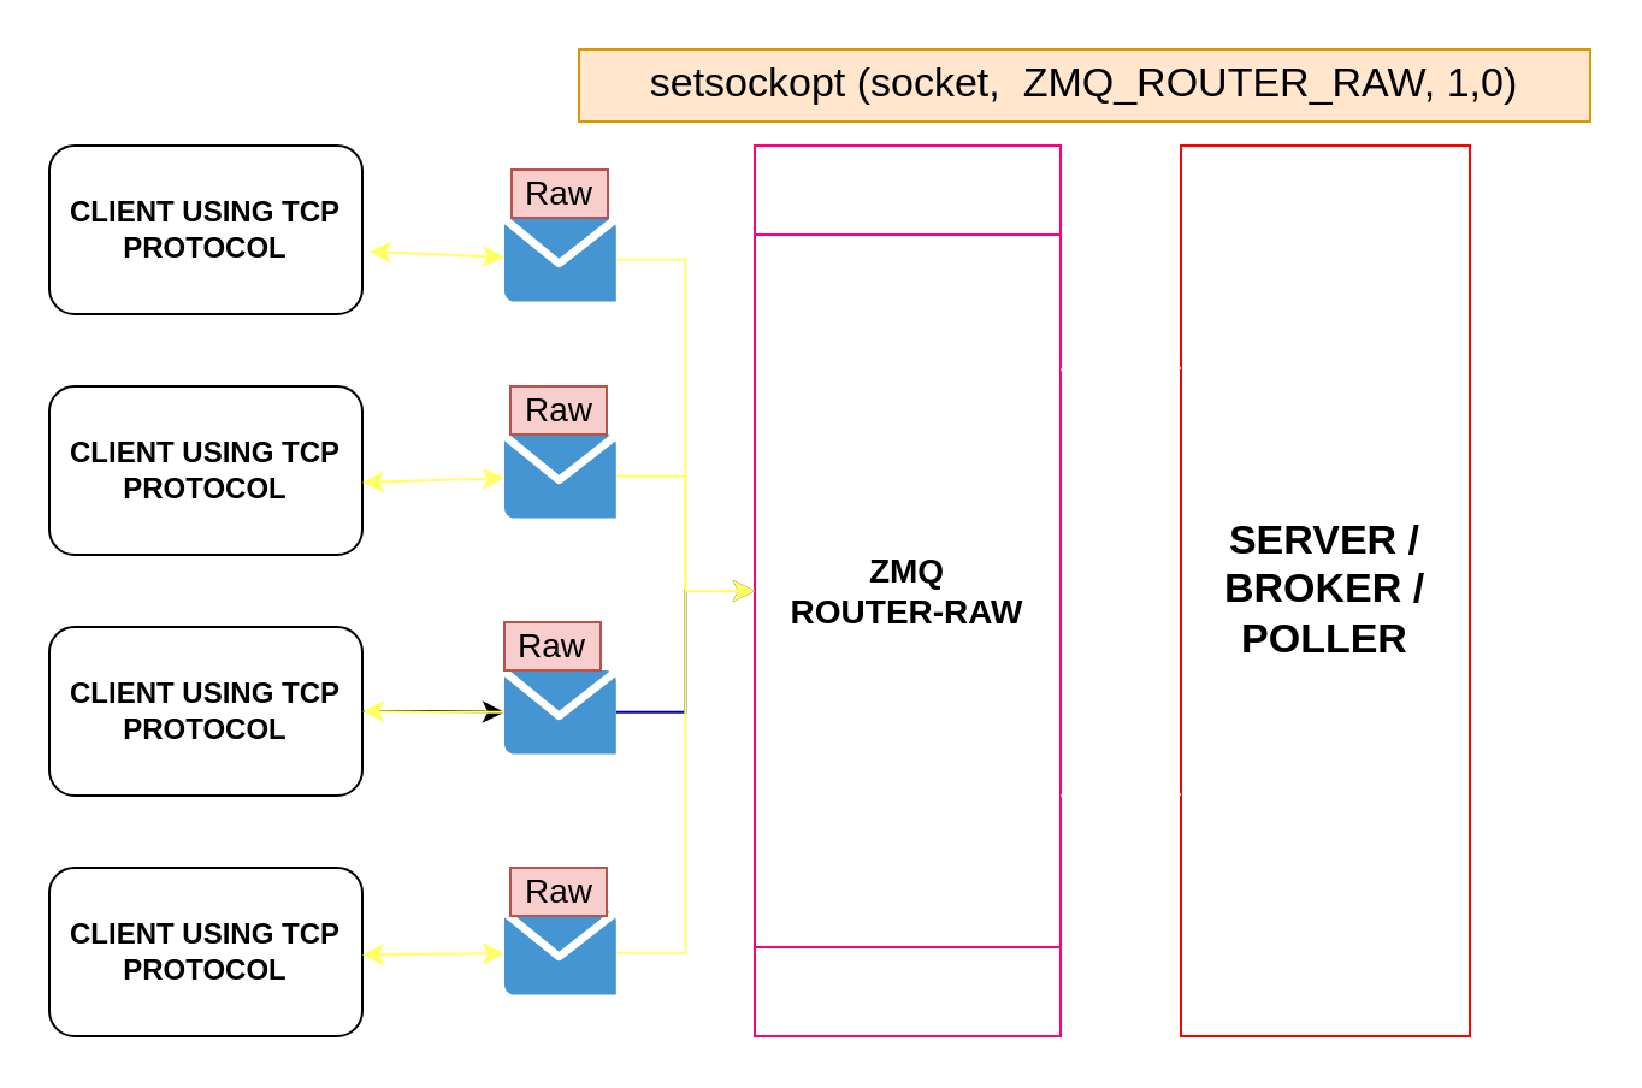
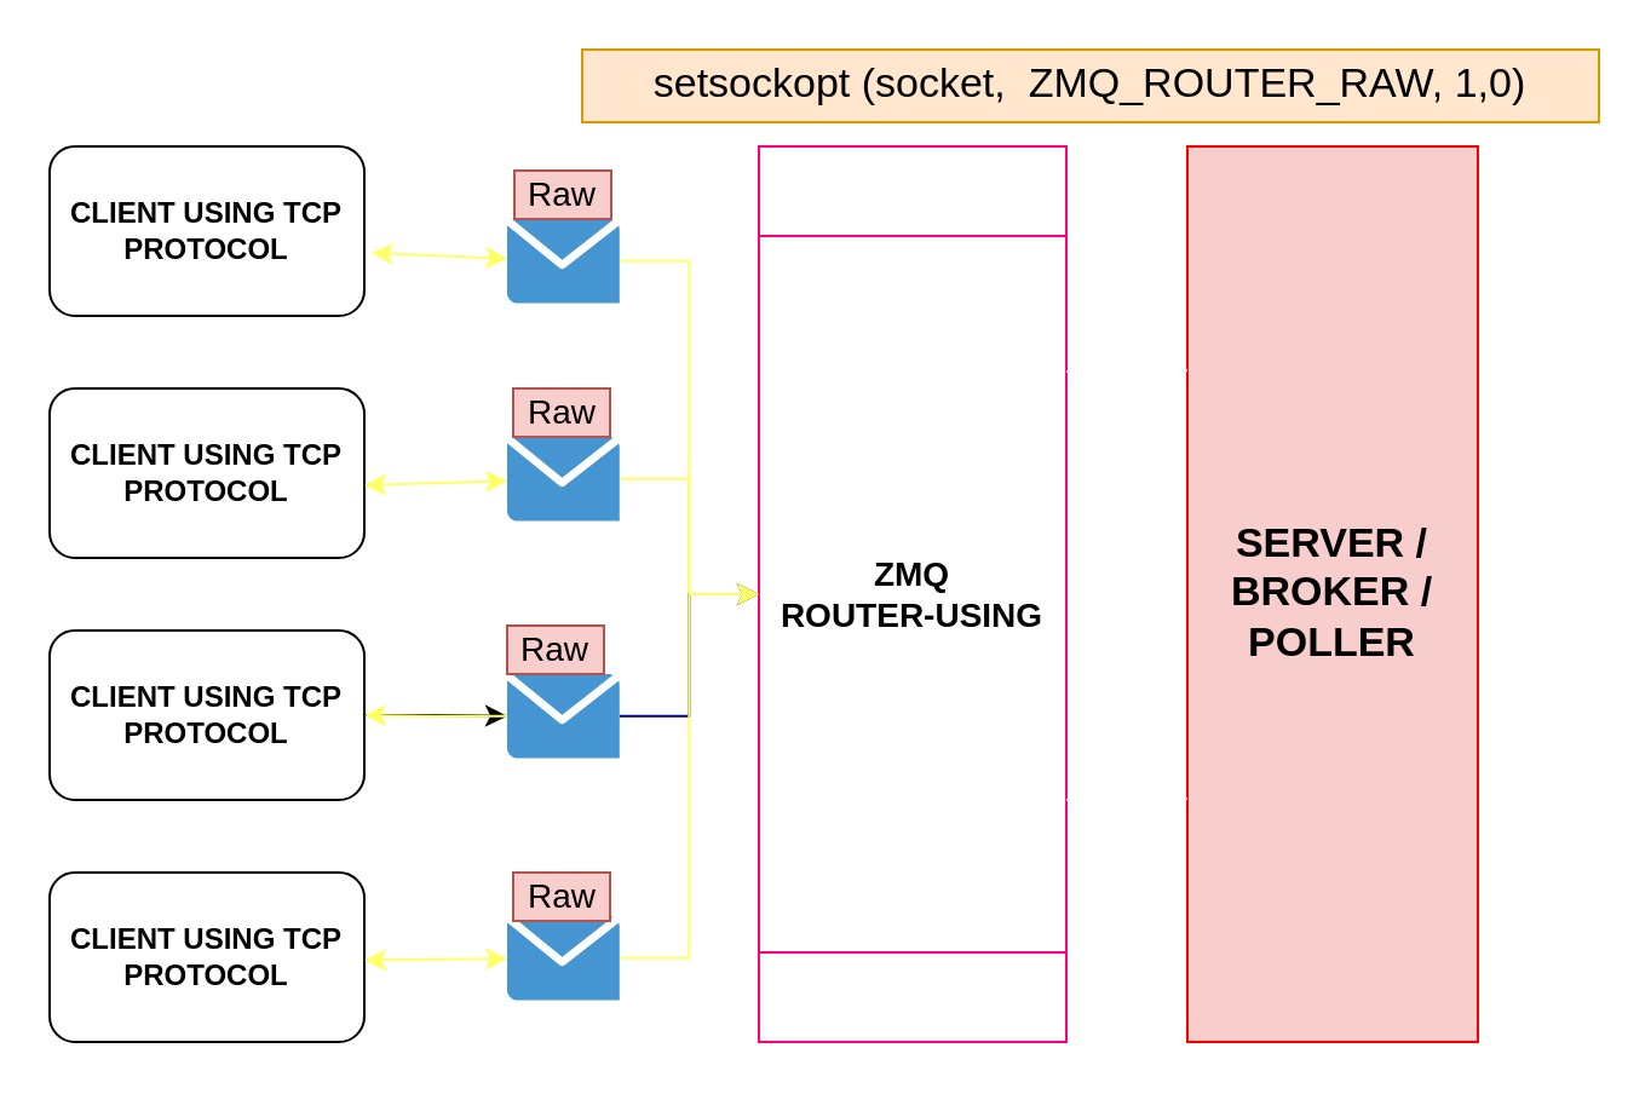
  <mxCell id="0" />
  <mxCell id="1" parent="0" />
  <mxCell id="2" value="CLIENT USING TCP PROTOCOL" style="rounded=1;whiteSpace=wrap;html=1;fontStyle=1;fontSize=12;" vertex="1" parent="1"><mxGeometry x="20" y="60" width="130" height="70" as="geometry" /></mxCell>
  <mxCell id="3" value="CLIENT USING TCP PROTOCOL" style="rounded=1;whiteSpace=wrap;html=1;fontStyle=1;fontSize=12;" vertex="1" parent="1"><mxGeometry x="20" y="160" width="130" height="70" as="geometry" /></mxCell>
  <mxCell id="4" value="" style="edgeStyle=orthogonalEdgeStyle;rounded=0;orthogonalLoop=1;jettySize=auto;html=1;fontSize=14;" edge="1" parent="1" source="5" target="14"><mxGeometry relative="1" as="geometry" /></mxCell>
  <mxCell id="5" value="CLIENT USING TCP PROTOCOL" style="rounded=1;whiteSpace=wrap;html=1;fontStyle=1;fontSize=12;" vertex="1" parent="1"><mxGeometry x="20" y="260" width="130" height="70" as="geometry" /></mxCell>
  <mxCell id="6" value="CLIENT USING TCP PROTOCOL" style="rounded=1;whiteSpace=wrap;html=1;fontStyle=1;fontSize=12;" vertex="1" parent="1"><mxGeometry x="20" y="360" width="130" height="70" as="geometry" /></mxCell>
- <mxCell id="7" value="ZMQ&lt;br style=&quot;font-size: 14px;&quot;&gt;ROUTER-RAW" style="shape=process;whiteSpace=wrap;html=1;backgroundOutline=1;fontSize=14;direction=south;fontStyle=1;strokeColor=#FF0080;" vertex="1" parent="1"><mxGeometry x="313" y="60" width="127" height="370" as="geometry" /></mxCell>
+ <mxCell id="7" value="ZMQ&lt;br style=&quot;font-size: 14px;&quot;&gt;ROUTER-USING" style="shape=process;whiteSpace=wrap;html=1;backgroundOutline=1;fontSize=14;direction=south;fontStyle=1;strokeColor=#FF0080;" vertex="1" parent="1"><mxGeometry x="313" y="60" width="127" height="370" as="geometry" /></mxCell>
  <mxCell id="8" value="" style="edgeStyle=orthogonalEdgeStyle;rounded=0;orthogonalLoop=1;jettySize=auto;html=1;fontSize=14;strokeColor=#FFFF66;" edge="1" parent="1" source="9" target="7"><mxGeometry relative="1" as="geometry" /></mxCell>
  <mxCell id="9" value="" style="shadow=0;dashed=0;html=1;strokeColor=none;fillColor=#4495D1;labelPosition=center;verticalLabelPosition=bottom;verticalAlign=top;align=center;outlineConnect=0;shape=mxgraph.veeam.2d.letter;fontSize=14;" vertex="1" parent="1"><mxGeometry x="209" y="90" width="46.4" height="34.8" as="geometry" /></mxCell>
  <mxCell id="10" value="" style="edgeStyle=orthogonalEdgeStyle;rounded=0;orthogonalLoop=1;jettySize=auto;html=1;fontSize=14;strokeColor=#FFFF66;" edge="1" parent="1" source="11" target="7"><mxGeometry relative="1" as="geometry" /></mxCell>
  <mxCell id="11" value="" style="shadow=0;dashed=0;html=1;strokeColor=none;fillColor=#4495D1;labelPosition=center;verticalLabelPosition=bottom;verticalAlign=top;align=center;outlineConnect=0;shape=mxgraph.veeam.2d.letter;fontSize=14;" vertex="1" parent="1"><mxGeometry x="209" y="180" width="46.4" height="34.8" as="geometry" /></mxCell>
  <mxCell id="12" value="" style="edgeStyle=orthogonalEdgeStyle;rounded=0;orthogonalLoop=1;jettySize=auto;html=1;fontSize=14;strokeColor=#000099;" edge="1" parent="1" source="14" target="7"><mxGeometry relative="1" as="geometry" /></mxCell>
  <mxCell id="13" value="" style="edgeStyle=orthogonalEdgeStyle;rounded=0;orthogonalLoop=1;jettySize=auto;html=1;fontSize=14;strokeColor=#FFFF66;" edge="1" parent="1" source="14" target="5"><mxGeometry relative="1" as="geometry" /></mxCell>
  <mxCell id="14" value="" style="shadow=0;dashed=0;html=1;strokeColor=none;fillColor=#4495D1;labelPosition=center;verticalLabelPosition=bottom;verticalAlign=top;align=center;outlineConnect=0;shape=mxgraph.veeam.2d.letter;fontSize=14;" vertex="1" parent="1"><mxGeometry x="209" y="278" width="46.4" height="34.8" as="geometry" /></mxCell>
  <mxCell id="15" value="" style="edgeStyle=orthogonalEdgeStyle;rounded=0;orthogonalLoop=1;jettySize=auto;html=1;fontSize=14;strokeColor=#FFFF66;" edge="1" parent="1" source="16" target="7"><mxGeometry relative="1" as="geometry" /></mxCell>
  <mxCell id="16" value="" style="shadow=0;dashed=0;html=1;strokeColor=none;fillColor=#4495D1;labelPosition=center;verticalLabelPosition=bottom;verticalAlign=top;align=center;outlineConnect=0;shape=mxgraph.veeam.2d.letter;fontSize=14;" vertex="1" parent="1"><mxGeometry x="209" y="378" width="46.4" height="34.8" as="geometry" /></mxCell>
  <mxCell id="17" value="Raw" style="text;html=1;strokeColor=#b85450;fillColor=#f8cecc;align=center;verticalAlign=middle;whiteSpace=wrap;rounded=0;fontSize=14;" vertex="1" parent="1"><mxGeometry x="212" y="70" width="40" height="20" as="geometry" /></mxCell>
  <mxCell id="18" value="Raw" style="text;html=1;strokeColor=#b85450;fillColor=#f8cecc;align=center;verticalAlign=middle;whiteSpace=wrap;rounded=0;fontSize=14;" vertex="1" parent="1"><mxGeometry x="211.5" y="160" width="40" height="20" as="geometry" /></mxCell>
  <mxCell id="19" value="Raw" style="text;html=1;strokeColor=#b85450;fillColor=#f8cecc;align=center;verticalAlign=middle;whiteSpace=wrap;rounded=0;fontSize=14;" vertex="1" parent="1"><mxGeometry x="209" y="258" width="40" height="20" as="geometry" /></mxCell>
  <mxCell id="20" value="Raw" style="text;html=1;strokeColor=#b85450;fillColor=#f8cecc;align=center;verticalAlign=middle;whiteSpace=wrap;rounded=0;fontSize=14;" vertex="1" parent="1"><mxGeometry x="211.5" y="360" width="40" height="20" as="geometry" /></mxCell>
  <mxCell id="21" value="" style="endArrow=classic;startArrow=classic;html=1;fontSize=14;exitX=1.023;exitY=0.629;exitDx=0;exitDy=0;exitPerimeter=0;strokeColor=#FFFF66;" edge="1" parent="1" source="2" target="9"><mxGeometry width="50" height="50" relative="1" as="geometry"><mxPoint x="160" y="109" as="sourcePoint" /><mxPoint x="220" y="0" as="targetPoint" /></mxGeometry></mxCell>
  <mxCell id="22" value="" style="endArrow=classic;startArrow=classic;html=1;fontSize=14;strokeColor=#FFFF66;" edge="1" parent="1" target="11"><mxGeometry width="50" height="50" relative="1" as="geometry"><mxPoint x="150" y="200" as="sourcePoint" /><mxPoint x="200" y="150" as="targetPoint" /></mxGeometry></mxCell>
  <mxCell id="23" value="" style="endArrow=classic;startArrow=classic;html=1;fontSize=14;exitX=1;exitY=0.517;exitDx=0;exitDy=0;exitPerimeter=0;strokeColor=#FFFF66;" edge="1" parent="1" source="6" target="16"><mxGeometry width="50" height="50" relative="1" as="geometry"><mxPoint x="154" y="398" as="sourcePoint" /><mxPoint x="200" y="380" as="targetPoint" /></mxGeometry></mxCell>
- <mxCell id="24" value="SERVER / BROKER / POLLER" style="rounded=0;whiteSpace=wrap;html=1;fontSize=17;fontStyle=1;strokeColor=#FF0000;" vertex="1" parent="1"><mxGeometry x="490" y="60" width="120" height="370" as="geometry" /></mxCell>
+ <mxCell id="24" value="SERVER / BROKER / POLLER" style="rounded=0;whiteSpace=wrap;html=1;fontSize=17;fontStyle=1;strokeColor=#FF0000;fillColor=#f8cecc;" vertex="1" parent="1"><mxGeometry x="490" y="60" width="120" height="370" as="geometry" /></mxCell>
  <mxCell id="25" value="" style="shape=flexArrow;endArrow=classic;startArrow=classic;html=1;fontSize=17;entryX=0;entryY=0.25;entryDx=0;entryDy=0;strokeColor=#FFFFFF;" edge="1" parent="1" target="24"><mxGeometry width="50" height="50" relative="1" as="geometry"><mxPoint x="440" y="153" as="sourcePoint" /><mxPoint x="490" y="130" as="targetPoint" /></mxGeometry></mxCell>
  <mxCell id="26" value="" style="shape=flexArrow;endArrow=classic;startArrow=classic;html=1;fontSize=17;entryX=0;entryY=0.25;entryDx=0;entryDy=0;strokeColor=#FFFFFF;" edge="1" parent="1"><mxGeometry width="50" height="50" relative="1" as="geometry"><mxPoint x="440" y="330" as="sourcePoint" /><mxPoint x="490" y="329.5" as="targetPoint" /></mxGeometry></mxCell>
  <mxCell id="27" value="setsockopt (socket,&amp;nbsp; ZMQ_ROUTER_RAW, 1,0)" style="text;html=1;strokeColor=#d79b00;fillColor=#ffe6cc;align=center;verticalAlign=middle;whiteSpace=wrap;rounded=0;fontSize=17;" vertex="1" parent="1"><mxGeometry x="240" y="20" width="420" height="30" as="geometry" /></mxCell>
